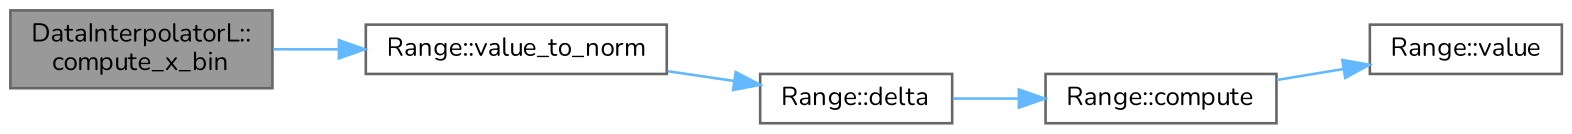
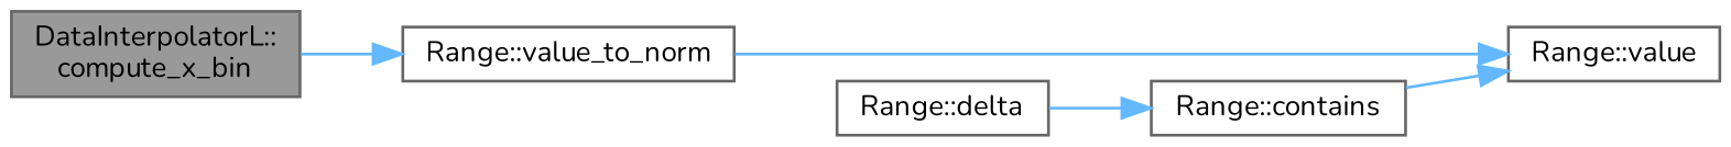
  digraph {
    fontname=Nunito
    rankdir=LR
    node [color=grey40 fillcolor=white fontname=Nunito fontsize=10 shape=box style=filled]
    edge [color=steelblue1 fontname=Nunito fontsize=10 labelfontname=Helvetica labelfontsize=10 style=solid]
    n1 [color=gray40 fillcolor=grey60 fontcolor=black height=0.2 label="DataInterpolatorL::\lcompute_x_bin" width=0.4]
    n2 [height=0.2 label="Range::value_to_norm" width=0.4]
-   n3 [height=0.2 label="Range::compute" width=0.4]
+   n3 [height=0.2 label="Range::contains" width=0.4]
    n4 [height=0.2 label="Range::value" width=0.4]
    n5 [height=0.2 label="Range::delta" width=0.4]
    n1 -> n2
-   n2 -> n5
+   n2 -> n4
    n3 -> n4
    n5 -> n3
  }
